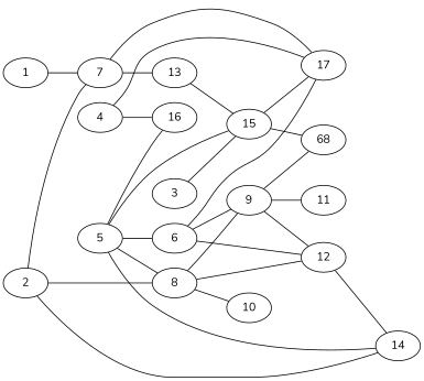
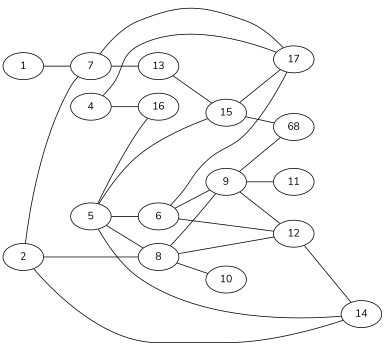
  graph {
    fontname=Nunito
    rankdir=LR
    node [fontname=Nunito]
    edge [fontname=Nunito]
    1
    7
    13
    17
    15
    2
    14
    8
    12
    9
    10
    11
    n13 [label=68]
-   3
    4
    16
    5
    6
    1 -- 7
    7 -- 13
    7 -- 17
    13 -- 15
    15 -- 17
    15 -- n13
    2 -- 7
    2 -- 14
    2 -- 8
    8 -- 12
    8 -- 9
    8 -- 10
    12 -- 14
    9 -- 12
    9 -- 11
    9 -- n13
-   3 -- 15
    4 -- 17
    4 -- 16
    5 -- 15
    5 -- 14
    5 -- 8
    5 -- 16
    5 -- 6
    6 -- 17
    6 -- 12
    6 -- 9
  }
